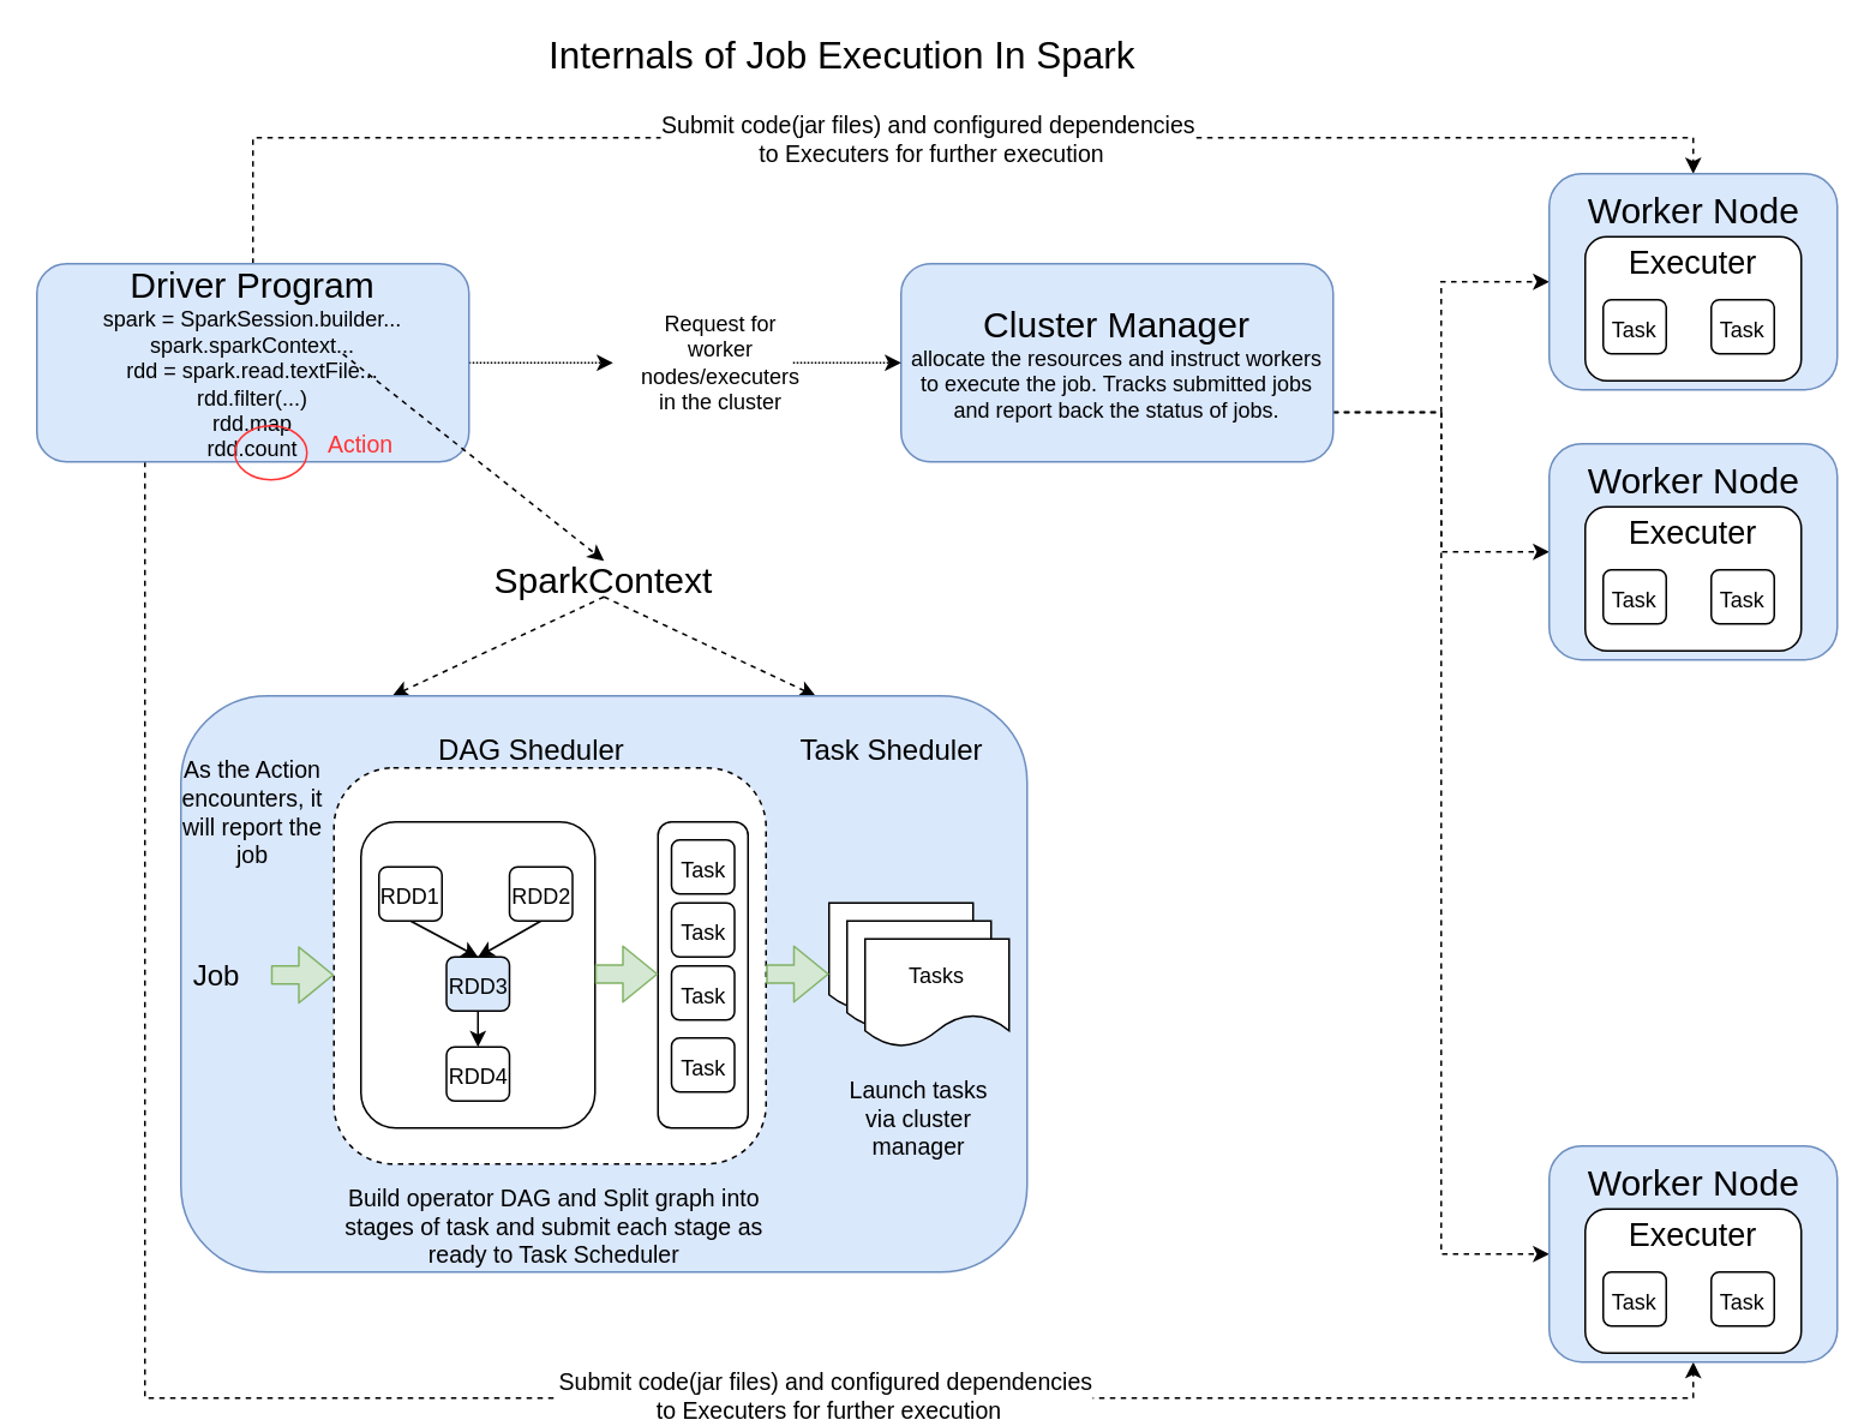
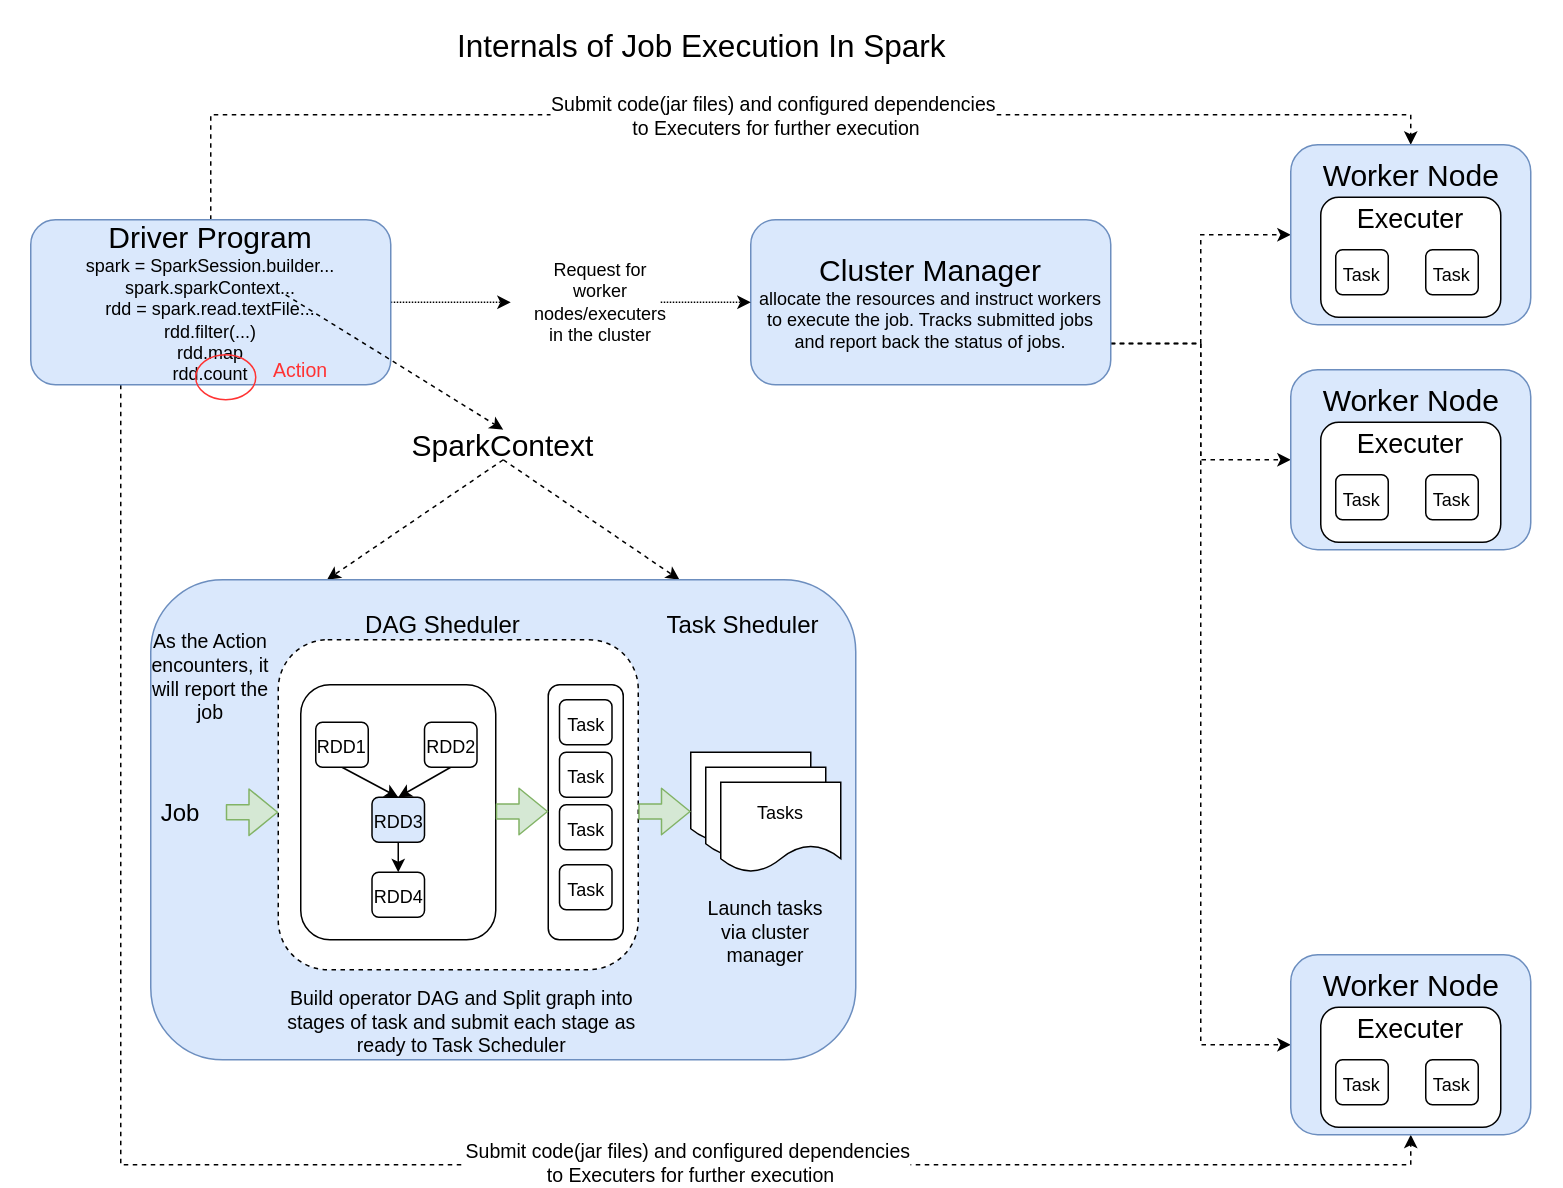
  <mxCell id="0" />
  <mxCell id="1" parent="0" />
  <mxCell id="2" style="edgeStyle=none;rounded=0;orthogonalLoop=1;jettySize=auto;html=1;exitX=1;exitY=0.5;exitDx=0;exitDy=0;dashed=1;dashPattern=1 1;" edge="1" parent="1" source="7"><mxGeometry relative="1" as="geometry"><mxPoint x="340" y="201" as="targetPoint" /></mxGeometry></mxCell>
  <mxCell id="3" style="edgeStyle=orthogonalEdgeStyle;rounded=0;orthogonalLoop=1;jettySize=auto;html=1;exitX=0.5;exitY=0;exitDx=0;exitDy=0;entryX=0.5;entryY=0;entryDx=0;entryDy=0;dashed=1;fontSize=18;" edge="1" parent="1" source="7" target="42"><mxGeometry relative="1" as="geometry" /></mxCell>
  <mxCell id="4" value="Submit code(jar files) and configured dependencies&lt;br&gt;&amp;nbsp;to Executers for further execution" style="edgeLabel;html=1;align=center;verticalAlign=middle;resizable=0;points=[];fontSize=13;" vertex="1" connectable="0" parent="3"><mxGeometry x="-0.002" relative="1" as="geometry"><mxPoint as="offset" /></mxGeometry></mxCell>
  <mxCell id="5" style="edgeStyle=orthogonalEdgeStyle;rounded=0;orthogonalLoop=1;jettySize=auto;html=1;exitX=0.25;exitY=1;exitDx=0;exitDy=0;entryX=0.5;entryY=1;entryDx=0;entryDy=0;dashed=1;fontSize=13;" edge="1" parent="1" source="7" target="54"><mxGeometry relative="1" as="geometry" /></mxCell>
  <mxCell id="6" value="Submit code(jar files) and configured dependencies&lt;br&gt;&amp;nbsp;to Executers for further execution" style="edgeLabel;html=1;align=center;verticalAlign=middle;resizable=0;points=[];fontSize=13;" vertex="1" connectable="0" parent="5"><mxGeometry x="0.281" y="2" relative="1" as="geometry"><mxPoint as="offset" /></mxGeometry></mxCell>
  <mxCell id="7" value="&lt;font&gt;&lt;span style=&quot;font-size: 20px&quot;&gt;Driver Program&lt;/span&gt;&lt;br&gt;&lt;font style=&quot;font-size: 12px&quot;&gt;spark = SparkSession.builder...&lt;br&gt;&lt;/font&gt;spark.sparkContext...&lt;br&gt;rdd = spark.read.textFile...&lt;br&gt;rdd.filter(...)&lt;br&gt;rdd.map&lt;br&gt;rdd.count&lt;br&gt;&lt;/font&gt;" style="rounded=1;whiteSpace=wrap;html=1;fillColor=#dae8fc;strokeColor=#6c8ebf;" vertex="1" parent="1"><mxGeometry x="20" y="146" width="240" height="110" as="geometry" /></mxCell>
  <mxCell id="8" style="edgeStyle=orthogonalEdgeStyle;rounded=0;orthogonalLoop=1;jettySize=auto;html=1;exitX=1;exitY=0.75;exitDx=0;exitDy=0;entryX=0;entryY=0.5;entryDx=0;entryDy=0;fontSize=18;dashed=1;" edge="1" parent="1" source="11" target="42"><mxGeometry relative="1" as="geometry" /></mxCell>
  <mxCell id="9" style="edgeStyle=orthogonalEdgeStyle;rounded=0;orthogonalLoop=1;jettySize=auto;html=1;exitX=1;exitY=0.75;exitDx=0;exitDy=0;fontSize=18;dashed=1;" edge="1" parent="1" source="11" target="48"><mxGeometry relative="1" as="geometry" /></mxCell>
  <mxCell id="10" style="edgeStyle=orthogonalEdgeStyle;rounded=0;orthogonalLoop=1;jettySize=auto;html=1;exitX=1;exitY=0.75;exitDx=0;exitDy=0;entryX=0;entryY=0.5;entryDx=0;entryDy=0;fontSize=18;dashed=1;" edge="1" parent="1" source="11" target="54"><mxGeometry relative="1" as="geometry" /></mxCell>
  <mxCell id="11" value="&lt;font&gt;&lt;span style=&quot;font-size: 20px&quot;&gt;Cluster Manager&lt;/span&gt;&lt;br&gt;&lt;font style=&quot;font-size: 12px&quot;&gt;allocate the resources and instruct workers to execute the job. Tracks submitted jobs and report back the status of jobs.&lt;/font&gt;&lt;br&gt;&lt;/font&gt;" style="rounded=1;whiteSpace=wrap;html=1;fillColor=#dae8fc;strokeColor=#6c8ebf;" vertex="1" parent="1"><mxGeometry x="500" y="146" width="240" height="110" as="geometry" /></mxCell>
  <mxCell id="12" style="rounded=0;orthogonalLoop=1;jettySize=auto;html=1;exitX=0.5;exitY=1;exitDx=0;exitDy=0;entryX=0.25;entryY=0;entryDx=0;entryDy=0;dashed=1;fontSize=13;" edge="1" parent="1" source="14" target="18"><mxGeometry relative="1" as="geometry" /></mxCell>
  <mxCell id="13" style="edgeStyle=none;rounded=0;orthogonalLoop=1;jettySize=auto;html=1;exitX=0.5;exitY=1;exitDx=0;exitDy=0;entryX=0.75;entryY=0;entryDx=0;entryDy=0;dashed=1;fontSize=13;" edge="1" parent="1" source="14" target="18"><mxGeometry relative="1" as="geometry" /></mxCell>
- <mxCell id="14" value="&lt;font style=&quot;font-size: 20px&quot;&gt;SparkContext&lt;/font&gt;" style="text;html=1;strokeColor=none;fillColor=none;align=center;verticalAlign=middle;whiteSpace=wrap;rounded=0;" vertex="1" parent="1"><mxGeometry x="270" y="311" width="130" height="20" as="geometry" /></mxCell>
+ <mxCell id="14" value="&lt;font style=&quot;font-size: 20px&quot;&gt;SparkContext&lt;/font&gt;" style="text;html=1;strokeColor=none;fillColor=none;align=center;verticalAlign=middle;whiteSpace=wrap;rounded=0;" vertex="1" parent="1"><mxGeometry x="270" y="286" width="130" height="20" as="geometry" /></mxCell>
  <mxCell id="15" style="rounded=0;orthogonalLoop=1;jettySize=auto;html=1;exitX=0.708;exitY=0.455;exitDx=0;exitDy=0;entryX=0.5;entryY=0;entryDx=0;entryDy=0;exitPerimeter=0;dashed=1;" edge="1" parent="1" source="7" target="14"><mxGeometry relative="1" as="geometry" /></mxCell>
  <mxCell id="16" style="edgeStyle=none;rounded=0;orthogonalLoop=1;jettySize=auto;html=1;entryX=0;entryY=0.5;entryDx=0;entryDy=0;dashed=1;dashPattern=1 1;" edge="1" parent="1" target="11"><mxGeometry relative="1" as="geometry"><mxPoint x="440" y="201" as="sourcePoint" /></mxGeometry></mxCell>
  <mxCell id="17" value="Request for worker nodes/executers in the cluster" style="text;html=1;strokeColor=none;fillColor=none;align=center;verticalAlign=middle;whiteSpace=wrap;rounded=0;" vertex="1" parent="1"><mxGeometry x="380" y="191" width="40" height="20" as="geometry" /></mxCell>
  <mxCell id="18" value="" style="rounded=1;whiteSpace=wrap;html=1;fillColor=#dae8fc;strokeColor=#6c8ebf;" vertex="1" parent="1"><mxGeometry y="386" width="470" height="320" as="geometry" x="100" /></mxCell>
  <mxCell id="19" value="" style="rounded=1;whiteSpace=wrap;html=1;dashed=1;" vertex="1" parent="1"><mxGeometry x="185" y="426" width="240" height="220" as="geometry" /></mxCell>
  <mxCell id="20" value="" style="shape=document;whiteSpace=wrap;html=1;boundedLbl=1;" vertex="1" parent="1"><mxGeometry x="460" y="501" width="80" height="60" as="geometry" /></mxCell>
  <mxCell id="21" value="" style="shape=document;whiteSpace=wrap;html=1;boundedLbl=1;" vertex="1" parent="1"><mxGeometry x="470" y="511" width="80" height="60" as="geometry" /></mxCell>
  <mxCell id="22" value="Tasks" style="shape=document;whiteSpace=wrap;html=1;boundedLbl=1;" vertex="1" parent="1"><mxGeometry x="480" y="521" width="80" height="60" as="geometry" /></mxCell>
  <mxCell id="23" value="Task Sheduler" style="text;html=1;strokeColor=none;fillColor=none;align=center;verticalAlign=middle;whiteSpace=wrap;rounded=0;fontSize=16;" vertex="1" parent="1"><mxGeometry x="440" y="406" width="110" height="20" as="geometry" /></mxCell>
  <mxCell id="24" value="DAG Sheduler" style="text;html=1;strokeColor=none;fillColor=none;align=center;verticalAlign=middle;whiteSpace=wrap;rounded=0;fontSize=16;" vertex="1" parent="1"><mxGeometry x="240" y="406" width="110" height="20" as="geometry" /></mxCell>
  <mxCell id="25" value="" style="rounded=1;whiteSpace=wrap;html=1;fontSize=16;" vertex="1" parent="1"><mxGeometry x="200" y="456" width="130" height="170" as="geometry" /></mxCell>
  <mxCell id="26" value="" style="rounded=1;whiteSpace=wrap;html=1;fontSize=16;" vertex="1" parent="1"><mxGeometry x="365" y="456" width="50" height="170" as="geometry" /></mxCell>
  <mxCell id="27" value="Job" style="text;html=1;strokeColor=none;fillColor=none;align=center;verticalAlign=middle;whiteSpace=wrap;rounded=0;fontSize=16;" vertex="1" parent="1"><mxGeometry y="531" width="40" height="20" as="geometry" x="100" /></mxCell>
  <mxCell id="28" style="edgeStyle=none;rounded=0;orthogonalLoop=1;jettySize=auto;html=1;exitX=0.5;exitY=1;exitDx=0;exitDy=0;entryX=0.5;entryY=0;entryDx=0;entryDy=0;fontSize=16;" edge="1" parent="1" source="29" target="33"><mxGeometry relative="1" as="geometry" /></mxCell>
  <mxCell id="29" value="&lt;font style=&quot;font-size: 12px&quot;&gt;RDD1&lt;/font&gt;" style="rounded=1;whiteSpace=wrap;html=1;fontSize=16;" vertex="1" parent="1"><mxGeometry x="210" y="481" width="35" height="30" as="geometry" /></mxCell>
  <mxCell id="30" style="edgeStyle=none;rounded=0;orthogonalLoop=1;jettySize=auto;html=1;exitX=0.5;exitY=1;exitDx=0;exitDy=0;entryX=0.5;entryY=0;entryDx=0;entryDy=0;fontSize=16;" edge="1" parent="1" source="31" target="33"><mxGeometry relative="1" as="geometry" /></mxCell>
  <mxCell id="31" value="&lt;font style=&quot;font-size: 12px&quot;&gt;RDD2&lt;/font&gt;" style="rounded=1;whiteSpace=wrap;html=1;fontSize=16;" vertex="1" parent="1"><mxGeometry x="282.5" y="481" width="35" height="30" as="geometry" /></mxCell>
  <mxCell id="32" style="edgeStyle=none;rounded=0;orthogonalLoop=1;jettySize=auto;html=1;exitX=0.5;exitY=1;exitDx=0;exitDy=0;entryX=0.5;entryY=0;entryDx=0;entryDy=0;fontSize=16;" edge="1" parent="1" source="33" target="34"><mxGeometry relative="1" as="geometry" /></mxCell>
  <mxCell id="33" value="&lt;font style=&quot;font-size: 12px&quot;&gt;RDD3&lt;/font&gt;" style="rounded=1;whiteSpace=wrap;html=1;fontSize=16;fillColor=#dae8fc;" vertex="1" parent="1"><mxGeometry x="247.5" y="531" width="35" height="30" as="geometry" /></mxCell>
  <mxCell id="34" value="&lt;font style=&quot;font-size: 12px&quot;&gt;RDD4&lt;/font&gt;" style="rounded=1;whiteSpace=wrap;html=1;fontSize=16;" vertex="1" parent="1"><mxGeometry x="247.5" y="581" width="35" height="30" as="geometry" /></mxCell>
  <mxCell id="35" value="&lt;span style=&quot;font-size: 12px&quot;&gt;Task&lt;/span&gt;" style="rounded=1;whiteSpace=wrap;html=1;fontSize=16;" vertex="1" parent="1"><mxGeometry x="372.5" y="466" width="35" height="30" as="geometry" /></mxCell>
  <mxCell id="36" value="&lt;span style=&quot;font-size: 12px&quot;&gt;Task&lt;/span&gt;" style="rounded=1;whiteSpace=wrap;html=1;fontSize=16;" vertex="1" parent="1"><mxGeometry x="372.5" y="501" width="35" height="30" as="geometry" /></mxCell>
  <mxCell id="37" value="&lt;span style=&quot;font-size: 12px&quot;&gt;Task&lt;/span&gt;" style="rounded=1;whiteSpace=wrap;html=1;fontSize=16;" vertex="1" parent="1"><mxGeometry x="372.5" y="536" width="35" height="30" as="geometry" /></mxCell>
  <mxCell id="38" value="&lt;span style=&quot;font-size: 12px&quot;&gt;Task&lt;/span&gt;" style="rounded=1;whiteSpace=wrap;html=1;fontSize=16;" vertex="1" parent="1"><mxGeometry x="372.5" y="576" width="35" height="30" as="geometry" /></mxCell>
  <mxCell id="39" value="" style="shape=flexArrow;endArrow=classic;html=1;fontSize=16;fillColor=#d5e8d4;strokeColor=#82b366;" edge="1" parent="1"><mxGeometry width="50" height="50" relative="1" as="geometry"><mxPoint x="150" y="541" as="sourcePoint" /><mxPoint x="185" y="541" as="targetPoint" /></mxGeometry></mxCell>
  <mxCell id="40" value="" style="shape=flexArrow;endArrow=classic;html=1;fontSize=16;fillColor=#d5e8d4;strokeColor=#82b366;" edge="1" parent="1"><mxGeometry width="50" height="50" relative="1" as="geometry"><mxPoint x="330" y="540.5" as="sourcePoint" /><mxPoint x="365" y="540.5" as="targetPoint" /></mxGeometry></mxCell>
  <mxCell id="41" value="" style="shape=flexArrow;endArrow=classic;html=1;fontSize=16;fillColor=#d5e8d4;strokeColor=#82b366;" edge="1" parent="1"><mxGeometry width="50" height="50" relative="1" as="geometry"><mxPoint x="425" y="540.5" as="sourcePoint" /><mxPoint x="460" y="540.5" as="targetPoint" /></mxGeometry></mxCell>
  <mxCell id="42" value="" style="rounded=1;whiteSpace=wrap;html=1;fontSize=16;fillColor=#dae8fc;strokeColor=#6c8ebf;" vertex="1" parent="1"><mxGeometry x="860" y="96" width="160" height="120" as="geometry" /></mxCell>
  <mxCell id="43" value="" style="rounded=1;whiteSpace=wrap;html=1;fontSize=16;" vertex="1" parent="1"><mxGeometry x="880" y="131" width="120" height="80" as="geometry" /></mxCell>
  <mxCell id="44" value="&lt;font style=&quot;font-size: 20px&quot;&gt;Worker Node&lt;/font&gt;" style="text;html=1;strokeColor=none;fillColor=none;align=center;verticalAlign=middle;whiteSpace=wrap;rounded=0;fontSize=16;" vertex="1" parent="1"><mxGeometry x="877.5" y="106" width="125" height="20" as="geometry" /></mxCell>
  <mxCell id="45" value="Executer" style="text;html=1;strokeColor=none;fillColor=none;align=center;verticalAlign=middle;whiteSpace=wrap;rounded=0;fontSize=18;" vertex="1" parent="1"><mxGeometry x="920" y="136" width="40" height="20" as="geometry" /></mxCell>
  <mxCell id="46" value="&lt;span style=&quot;font-size: 12px&quot;&gt;Task&lt;/span&gt;" style="rounded=1;whiteSpace=wrap;html=1;fontSize=16;" vertex="1" parent="1"><mxGeometry x="890" y="166" width="35" height="30" as="geometry" /></mxCell>
  <mxCell id="47" value="&lt;span style=&quot;font-size: 12px&quot;&gt;Task&lt;/span&gt;" style="rounded=1;whiteSpace=wrap;html=1;fontSize=16;" vertex="1" parent="1"><mxGeometry x="950" y="166" width="35" height="30" as="geometry" /></mxCell>
  <mxCell id="48" value="" style="rounded=1;whiteSpace=wrap;html=1;fontSize=16;fillColor=#dae8fc;strokeColor=#6c8ebf;" vertex="1" parent="1"><mxGeometry x="860" y="246" width="160" height="120" as="geometry" /></mxCell>
  <mxCell id="49" value="" style="rounded=1;whiteSpace=wrap;html=1;fontSize=16;" vertex="1" parent="1"><mxGeometry x="880" y="281" width="120" height="80" as="geometry" /></mxCell>
  <mxCell id="50" value="&lt;font style=&quot;font-size: 20px&quot;&gt;Worker Node&lt;/font&gt;" style="text;html=1;strokeColor=none;fillColor=none;align=center;verticalAlign=middle;whiteSpace=wrap;rounded=0;fontSize=16;" vertex="1" parent="1"><mxGeometry x="877.5" y="256" width="125" height="20" as="geometry" /></mxCell>
  <mxCell id="51" value="Executer" style="text;html=1;strokeColor=none;fillColor=none;align=center;verticalAlign=middle;whiteSpace=wrap;rounded=0;fontSize=18;" vertex="1" parent="1"><mxGeometry x="920" y="286" width="40" height="20" as="geometry" /></mxCell>
  <mxCell id="52" value="&lt;span style=&quot;font-size: 12px&quot;&gt;Task&lt;/span&gt;" style="rounded=1;whiteSpace=wrap;html=1;fontSize=16;" vertex="1" parent="1"><mxGeometry x="890" y="316" width="35" height="30" as="geometry" /></mxCell>
  <mxCell id="53" value="&lt;span style=&quot;font-size: 12px&quot;&gt;Task&lt;/span&gt;" style="rounded=1;whiteSpace=wrap;html=1;fontSize=16;" vertex="1" parent="1"><mxGeometry x="950" y="316" width="35" height="30" as="geometry" /></mxCell>
  <mxCell id="54" value="" style="rounded=1;whiteSpace=wrap;html=1;fontSize=16;fillColor=#dae8fc;strokeColor=#6c8ebf;" vertex="1" parent="1"><mxGeometry x="860" y="636" width="160" height="120" as="geometry" /></mxCell>
  <mxCell id="55" value="" style="rounded=1;whiteSpace=wrap;html=1;fontSize=16;" vertex="1" parent="1"><mxGeometry x="880" y="671" width="120" height="80" as="geometry" /></mxCell>
  <mxCell id="56" value="&lt;font style=&quot;font-size: 20px&quot;&gt;Worker Node&lt;/font&gt;" style="text;html=1;strokeColor=none;fillColor=none;align=center;verticalAlign=middle;whiteSpace=wrap;rounded=0;fontSize=16;" vertex="1" parent="1"><mxGeometry x="877.5" y="646" width="125" height="20" as="geometry" /></mxCell>
  <mxCell id="57" value="Executer" style="text;html=1;strokeColor=none;fillColor=none;align=center;verticalAlign=middle;whiteSpace=wrap;rounded=0;fontSize=18;" vertex="1" parent="1"><mxGeometry x="920" y="676" width="40" height="20" as="geometry" /></mxCell>
  <mxCell id="58" value="&lt;span style=&quot;font-size: 12px&quot;&gt;Task&lt;/span&gt;" style="rounded=1;whiteSpace=wrap;html=1;fontSize=16;" vertex="1" parent="1"><mxGeometry x="890" y="706" width="35" height="30" as="geometry" /></mxCell>
  <mxCell id="59" value="&lt;span style=&quot;font-size: 12px&quot;&gt;Task&lt;/span&gt;" style="rounded=1;whiteSpace=wrap;html=1;fontSize=16;" vertex="1" parent="1"><mxGeometry x="950" y="706" width="35" height="30" as="geometry" /></mxCell>
  <mxCell id="60" value="" style="ellipse;whiteSpace=wrap;html=1;fontSize=13;fillColor=none;strokeColor=#FF3333;" vertex="1" parent="1"><mxGeometry x="130" y="236" width="40" height="30" as="geometry" /></mxCell>
  <mxCell id="61" value="&lt;font color=&quot;#ff3333&quot;&gt;Action&lt;/font&gt;" style="text;html=1;strokeColor=none;fillColor=none;align=center;verticalAlign=middle;whiteSpace=wrap;rounded=0;fontSize=13;" vertex="1" parent="1"><mxGeometry x="180" y="236" width="40" height="20" as="geometry" /></mxCell>
  <mxCell id="62" value="As the Action encounters, it will report the job" style="text;html=1;strokeColor=none;fillColor=none;align=center;verticalAlign=middle;whiteSpace=wrap;rounded=0;fontSize=13;" vertex="1" parent="1"><mxGeometry x="95" y="416" width="90" height="70" as="geometry" /></mxCell>
  <mxCell id="63" value="Launch tasks via cluster manager" style="text;html=1;strokeColor=none;fillColor=none;align=center;verticalAlign=middle;whiteSpace=wrap;rounded=0;fontSize=13;" vertex="1" parent="1"><mxGeometry x="465" y="586" width="90" height="70" as="geometry" /></mxCell>
  <mxCell id="64" value="Build operator DAG and Split graph into stages of task and submit each stage as ready to Task Scheduler" style="text;html=1;strokeColor=none;fillColor=none;align=center;verticalAlign=middle;whiteSpace=wrap;rounded=0;fontSize=13;" vertex="1" parent="1"><mxGeometry x="185" y="646" width="245" height="70" as="geometry" /></mxCell>
  <mxCell id="65" value="Internals of Job Execution In Spark" style="text;html=1;strokeColor=none;fillColor=none;align=center;verticalAlign=middle;whiteSpace=wrap;rounded=0;fontSize=21;" vertex="1" parent="1"><mxGeometry x="213" y="20" width="509" height="20" as="geometry" /></mxCell>
